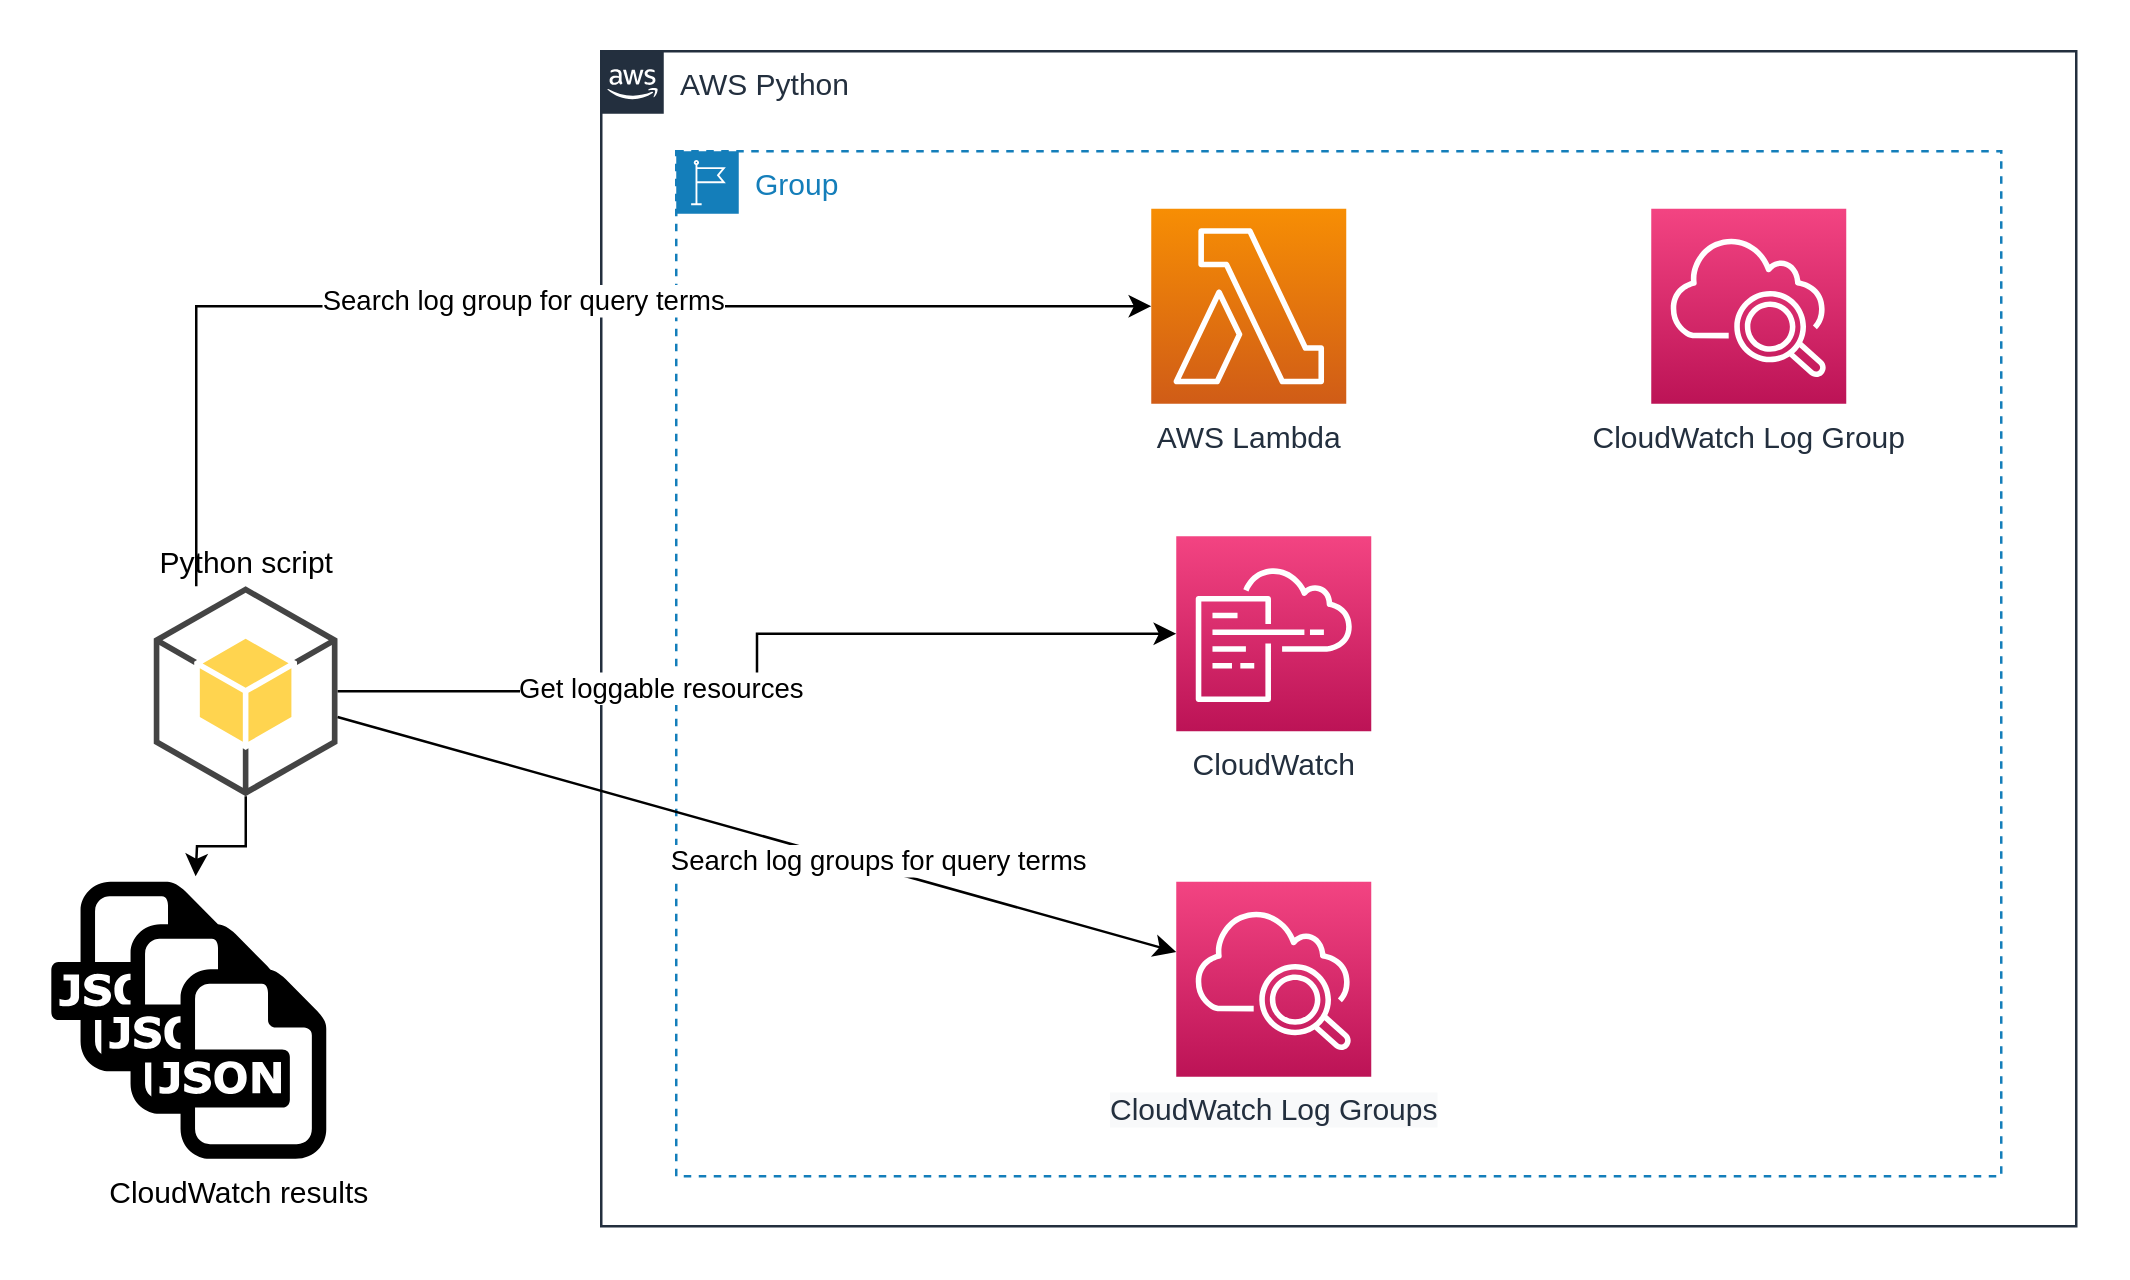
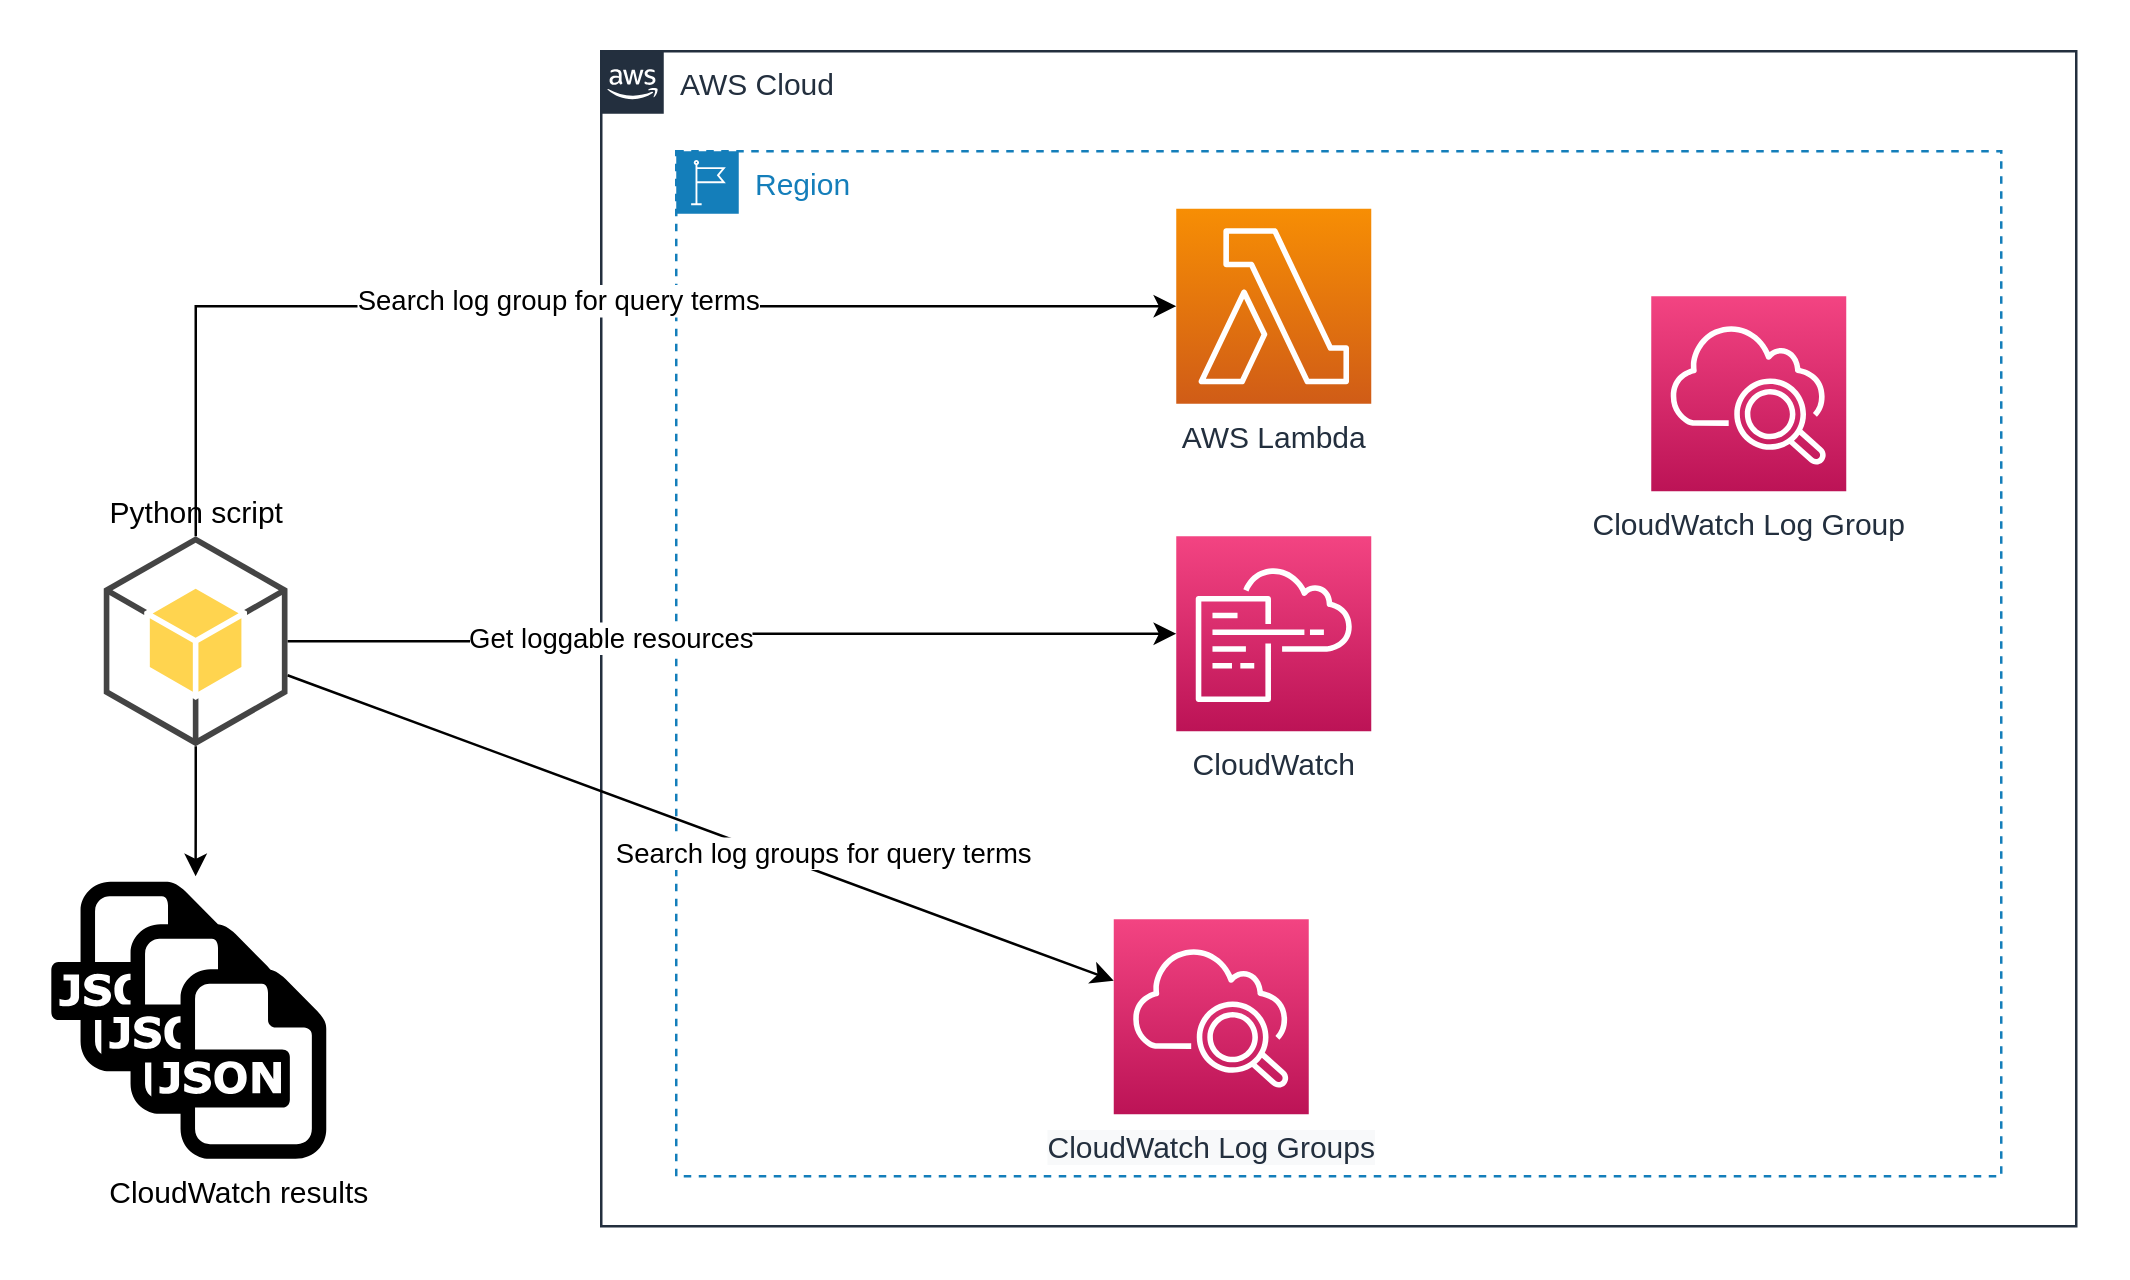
  <mxCell id="0" />
  <mxCell id="1" parent="0" />
- <mxCell id="2" value="AWS Python" style="points=[[0,0],[0.25,0],[0.5,0],[0.75,0],[1,0],[1,0.25],[1,0.5],[1,0.75],[1,1],[0.75,1],[0.5,1],[0.25,1],[0,1],[0,0.75],[0,0.5],[0,0.25]];outlineConnect=0;gradientColor=none;html=1;whiteSpace=wrap;fontSize=12;fontStyle=0;shape=mxgraph.aws4.group;grIcon=mxgraph.aws4.group_aws_cloud_alt;strokeColor=#232F3E;fillColor=none;verticalAlign=top;align=left;spacingLeft=30;fontColor=#232F3E;dashed=0;" vertex="1" parent="1"><mxGeometry x="240" y="20" width="590" height="470" as="geometry" /></mxCell>
- <mxCell id="3" value="Group" style="points=[[0,0],[0.25,0],[0.5,0],[0.75,0],[1,0],[1,0.25],[1,0.5],[1,0.75],[1,1],[0.75,1],[0.5,1],[0.25,1],[0,1],[0,0.75],[0,0.5],[0,0.25]];outlineConnect=0;gradientColor=none;html=1;whiteSpace=wrap;fontSize=12;fontStyle=0;shape=mxgraph.aws4.group;grIcon=mxgraph.aws4.group_region;strokeColor=#147EBA;fillColor=none;verticalAlign=top;align=left;spacingLeft=30;fontColor=#147EBA;dashed=1;" vertex="1" parent="1"><mxGeometry x="270" y="60" width="530" height="410" as="geometry" /></mxCell>
+ <mxCell id="2" value="AWS Cloud" style="points=[[0,0],[0.25,0],[0.5,0],[0.75,0],[1,0],[1,0.25],[1,0.5],[1,0.75],[1,1],[0.75,1],[0.5,1],[0.25,1],[0,1],[0,0.75],[0,0.5],[0,0.25]];outlineConnect=0;gradientColor=none;html=1;whiteSpace=wrap;fontSize=12;fontStyle=0;shape=mxgraph.aws4.group;grIcon=mxgraph.aws4.group_aws_cloud_alt;strokeColor=#232F3E;fillColor=none;verticalAlign=top;align=left;spacingLeft=30;fontColor=#232F3E;dashed=0;" vertex="1" parent="1"><mxGeometry x="240" y="20" width="590" height="470" as="geometry" /></mxCell>
+ <mxCell id="3" value="Region" style="points=[[0,0],[0.25,0],[0.5,0],[0.75,0],[1,0],[1,0.25],[1,0.5],[1,0.75],[1,1],[0.75,1],[0.5,1],[0.25,1],[0,1],[0,0.75],[0,0.5],[0,0.25]];outlineConnect=0;gradientColor=none;html=1;whiteSpace=wrap;fontSize=12;fontStyle=0;shape=mxgraph.aws4.group;grIcon=mxgraph.aws4.group_region;strokeColor=#147EBA;fillColor=none;verticalAlign=top;align=left;spacingLeft=30;fontColor=#147EBA;dashed=1;" vertex="1" parent="1"><mxGeometry x="270" y="60" width="530" height="410" as="geometry" /></mxCell>
  <mxCell id="4" value="CloudWatch" style="points=[[0,0,0],[0.25,0,0],[0.5,0,0],[0.75,0,0],[1,0,0],[0,1,0],[0.25,1,0],[0.5,1,0],[0.75,1,0],[1,1,0],[0,0.25,0],[0,0.5,0],[0,0.75,0],[1,0.25,0],[1,0.5,0],[1,0.75,0]];points=[[0,0,0],[0.25,0,0],[0.5,0,0],[0.75,0,0],[1,0,0],[0,1,0],[0.25,1,0],[0.5,1,0],[0.75,1,0],[1,1,0],[0,0.25,0],[0,0.5,0],[0,0.75,0],[1,0.25,0],[1,0.5,0],[1,0.75,0]];outlineConnect=0;fontColor=#232F3E;gradientColor=#F34482;gradientDirection=north;fillColor=#BC1356;strokeColor=#ffffff;dashed=0;verticalLabelPosition=bottom;verticalAlign=top;align=center;html=1;fontSize=12;fontStyle=0;aspect=fixed;shape=mxgraph.aws4.resourceIcon;resIcon=mxgraph.aws4.cloudformation;" vertex="1" parent="1"><mxGeometry x="470" y="214" width="78" height="78" as="geometry" /></mxCell>
  <mxCell id="5" style="edgeStyle=orthogonalEdgeStyle;rounded=0;orthogonalLoop=1;jettySize=auto;html=1;" edge="1" parent="1" source="12"><mxGeometry relative="1" as="geometry"><mxPoint x="77.75" y="350" as="targetPoint" /></mxGeometry></mxCell>
  <mxCell id="6" style="edgeStyle=orthogonalEdgeStyle;rounded=0;orthogonalLoop=1;jettySize=auto;html=1;" edge="1" parent="1" source="12" target="4"><mxGeometry relative="1" as="geometry" /></mxCell>
  <mxCell id="7" value="Get loggable resources" style="edgeLabel;html=1;align=center;verticalAlign=middle;resizable=0;points=[];" vertex="1" connectable="0" parent="6"><mxGeometry x="-0.43" y="2" relative="1" as="geometry"><mxPoint x="27" as="offset" /></mxGeometry></mxCell>
  <mxCell id="8" style="edgeStyle=orthogonalEdgeStyle;rounded=0;orthogonalLoop=1;jettySize=auto;html=1;" edge="1" parent="1" source="12" target="14"><mxGeometry relative="1" as="geometry"><Array as="points"><mxPoint x="78" y="122" /></Array></mxGeometry></mxCell>
  <mxCell id="9" value="Search log group for query terms" style="edgeLabel;html=1;align=center;verticalAlign=middle;resizable=0;points=[];" vertex="1" connectable="0" parent="8"><mxGeometry x="-0.02" y="3" relative="1" as="geometry"><mxPoint as="offset" /></mxGeometry></mxCell>
  <mxCell id="10" style="rounded=0;orthogonalLoop=1;jettySize=auto;html=1;" edge="1" parent="1" source="12" target="15"><mxGeometry relative="1" as="geometry" /></mxCell>
  <mxCell id="11" value="Search log groups for query terms" style="edgeLabel;html=1;align=center;verticalAlign=middle;resizable=0;points=[];" vertex="1" connectable="0" parent="10"><mxGeometry x="0.017" y="2" relative="1" as="geometry"><mxPoint x="45" y="11" as="offset" /></mxGeometry></mxCell>
- <mxCell id="12" value="Python script" style="outlineConnect=0;dashed=0;verticalLabelPosition=top;verticalAlign=bottom;align=center;html=1;shape=mxgraph.aws3.android;fillColor=#FFD44F;gradientColor=none;labelPosition=center;" vertex="1" parent="1"><mxGeometry x="61" y="234" width="73.5" height="84" as="geometry" /></mxCell>
- <mxCell id="13" value="CloudWatch Log Group" style="points=[[0,0,0],[0.25,0,0],[0.5,0,0],[0.75,0,0],[1,0,0],[0,1,0],[0.25,1,0],[0.5,1,0],[0.75,1,0],[1,1,0],[0,0.25,0],[0,0.5,0],[0,0.75,0],[1,0.25,0],[1,0.5,0],[1,0.75,0]];points=[[0,0,0],[0.25,0,0],[0.5,0,0],[0.75,0,0],[1,0,0],[0,1,0],[0.25,1,0],[0.5,1,0],[0.75,1,0],[1,1,0],[0,0.25,0],[0,0.5,0],[0,0.75,0],[1,0.25,0],[1,0.5,0],[1,0.75,0]];outlineConnect=0;fontColor=#232F3E;gradientColor=#F34482;gradientDirection=north;fillColor=#BC1356;strokeColor=#ffffff;dashed=0;verticalLabelPosition=bottom;verticalAlign=top;align=center;html=1;fontSize=12;fontStyle=0;aspect=fixed;shape=mxgraph.aws4.resourceIcon;resIcon=mxgraph.aws4.cloudwatch_2;" vertex="1" parent="1"><mxGeometry x="660" y="83" width="78" height="78" as="geometry" /></mxCell>
- <mxCell id="14" value="AWS Lambda" style="points=[[0,0,0],[0.25,0,0],[0.5,0,0],[0.75,0,0],[1,0,0],[0,1,0],[0.25,1,0],[0.5,1,0],[0.75,1,0],[1,1,0],[0,0.25,0],[0,0.5,0],[0,0.75,0],[1,0.25,0],[1,0.5,0],[1,0.75,0]];outlineConnect=0;fontColor=#232F3E;gradientColor=#F78E04;gradientDirection=north;fillColor=#D05C17;strokeColor=#ffffff;dashed=0;verticalLabelPosition=bottom;verticalAlign=top;align=center;html=1;fontSize=12;fontStyle=0;aspect=fixed;shape=mxgraph.aws4.resourceIcon;resIcon=mxgraph.aws4.lambda;" vertex="1" parent="1"><mxGeometry x="460" y="83" width="78" height="78" as="geometry" /></mxCell>
- <mxCell id="15" value="&lt;span style=&quot;color: rgb(35 , 47 , 62) ; font-family: &amp;#34;helvetica&amp;#34; ; font-size: 12px ; font-style: normal ; font-weight: 400 ; letter-spacing: normal ; text-align: center ; text-indent: 0px ; text-transform: none ; word-spacing: 0px ; background-color: rgb(248 , 249 , 250) ; display: inline ; float: none&quot;&gt;CloudWatch Log Groups&lt;/span&gt;" style="points=[[0,0,0],[0.25,0,0],[0.5,0,0],[0.75,0,0],[1,0,0],[0,1,0],[0.25,1,0],[0.5,1,0],[0.75,1,0],[1,1,0],[0,0.25,0],[0,0.5,0],[0,0.75,0],[1,0.25,0],[1,0.5,0],[1,0.75,0]];points=[[0,0,0],[0.25,0,0],[0.5,0,0],[0.75,0,0],[1,0,0],[0,1,0],[0.25,1,0],[0.5,1,0],[0.75,1,0],[1,1,0],[0,0.25,0],[0,0.5,0],[0,0.75,0],[1,0.25,0],[1,0.5,0],[1,0.75,0]];outlineConnect=0;fontColor=#232F3E;gradientColor=#F34482;gradientDirection=north;fillColor=#BC1356;strokeColor=#ffffff;dashed=0;verticalLabelPosition=bottom;verticalAlign=top;align=center;html=1;fontSize=12;fontStyle=0;aspect=fixed;shape=mxgraph.aws4.resourceIcon;resIcon=mxgraph.aws4.cloudwatch_2;" vertex="1" parent="1"><mxGeometry x="470" y="352.2" width="78" height="78" as="geometry" /></mxCell>
+ <mxCell id="12" value="Python script" style="outlineConnect=0;dashed=0;verticalLabelPosition=top;verticalAlign=bottom;align=center;html=1;shape=mxgraph.aws3.android;fillColor=#FFD44F;gradientColor=none;labelPosition=center;" vertex="1" parent="1"><mxGeometry x="41" y="214" width="73.5" height="84" as="geometry" /></mxCell>
+ <mxCell id="13" value="CloudWatch Log Group" style="points=[[0,0,0],[0.25,0,0],[0.5,0,0],[0.75,0,0],[1,0,0],[0,1,0],[0.25,1,0],[0.5,1,0],[0.75,1,0],[1,1,0],[0,0.25,0],[0,0.5,0],[0,0.75,0],[1,0.25,0],[1,0.5,0],[1,0.75,0]];points=[[0,0,0],[0.25,0,0],[0.5,0,0],[0.75,0,0],[1,0,0],[0,1,0],[0.25,1,0],[0.5,1,0],[0.75,1,0],[1,1,0],[0,0.25,0],[0,0.5,0],[0,0.75,0],[1,0.25,0],[1,0.5,0],[1,0.75,0]];outlineConnect=0;fontColor=#232F3E;gradientColor=#F34482;gradientDirection=north;fillColor=#BC1356;strokeColor=#ffffff;dashed=0;verticalLabelPosition=bottom;verticalAlign=top;align=center;html=1;fontSize=12;fontStyle=0;aspect=fixed;shape=mxgraph.aws4.resourceIcon;resIcon=mxgraph.aws4.cloudwatch_2;" vertex="1" parent="1"><mxGeometry x="660" y="118" width="78" height="78" as="geometry" /></mxCell>
+ <mxCell id="14" value="AWS Lambda" style="points=[[0,0,0],[0.25,0,0],[0.5,0,0],[0.75,0,0],[1,0,0],[0,1,0],[0.25,1,0],[0.5,1,0],[0.75,1,0],[1,1,0],[0,0.25,0],[0,0.5,0],[0,0.75,0],[1,0.25,0],[1,0.5,0],[1,0.75,0]];outlineConnect=0;fontColor=#232F3E;gradientColor=#F78E04;gradientDirection=north;fillColor=#D05C17;strokeColor=#ffffff;dashed=0;verticalLabelPosition=bottom;verticalAlign=top;align=center;html=1;fontSize=12;fontStyle=0;aspect=fixed;shape=mxgraph.aws4.resourceIcon;resIcon=mxgraph.aws4.lambda;" vertex="1" parent="1"><mxGeometry x="470" y="83" width="78" height="78" as="geometry" /></mxCell>
+ <mxCell id="15" value="&lt;span style=&quot;color: rgb(35 , 47 , 62) ; font-family: &amp;#34;helvetica&amp;#34; ; font-size: 12px ; font-style: normal ; font-weight: 400 ; letter-spacing: normal ; text-align: center ; text-indent: 0px ; text-transform: none ; word-spacing: 0px ; background-color: rgb(248 , 249 , 250) ; display: inline ; float: none&quot;&gt;CloudWatch Log Groups&lt;/span&gt;" style="points=[[0,0,0],[0.25,0,0],[0.5,0,0],[0.75,0,0],[1,0,0],[0,1,0],[0.25,1,0],[0.5,1,0],[0.75,1,0],[1,1,0],[0,0.25,0],[0,0.5,0],[0,0.75,0],[1,0.25,0],[1,0.5,0],[1,0.75,0]];points=[[0,0,0],[0.25,0,0],[0.5,0,0],[0.75,0,0],[1,0,0],[0,1,0],[0.25,1,0],[0.5,1,0],[0.75,1,0],[1,1,0],[0,0.25,0],[0,0.5,0],[0,0.75,0],[1,0.25,0],[1,0.5,0],[1,0.75,0]];outlineConnect=0;fontColor=#232F3E;gradientColor=#F34482;gradientDirection=north;fillColor=#BC1356;strokeColor=#ffffff;dashed=0;verticalLabelPosition=bottom;verticalAlign=top;align=center;html=1;fontSize=12;fontStyle=0;aspect=fixed;shape=mxgraph.aws4.resourceIcon;resIcon=mxgraph.aws4.cloudwatch_2;" vertex="1" parent="1"><mxGeometry x="445" y="367.2" width="78" height="78" as="geometry" /></mxCell>
  <mxCell id="16" value="" style="dashed=0;outlineConnect=0;html=1;align=center;labelPosition=center;verticalLabelPosition=bottom;verticalAlign=top;shape=mxgraph.weblogos.json" vertex="1" parent="1"><mxGeometry x="20" y="352.2" width="70" height="75.8" as="geometry" /></mxCell>
  <mxCell id="17" value="" style="dashed=0;outlineConnect=0;html=1;align=center;labelPosition=center;verticalLabelPosition=bottom;verticalAlign=top;shape=mxgraph.weblogos.json" vertex="1" parent="1"><mxGeometry x="40" y="369.2" width="70" height="75.8" as="geometry" /></mxCell>
  <mxCell id="18" value="CloudWatch results" style="dashed=0;outlineConnect=0;html=1;align=center;labelPosition=center;verticalLabelPosition=bottom;verticalAlign=top;shape=mxgraph.weblogos.json" vertex="1" parent="1"><mxGeometry x="60" y="387.2" width="70" height="75.8" as="geometry" /></mxCell>
